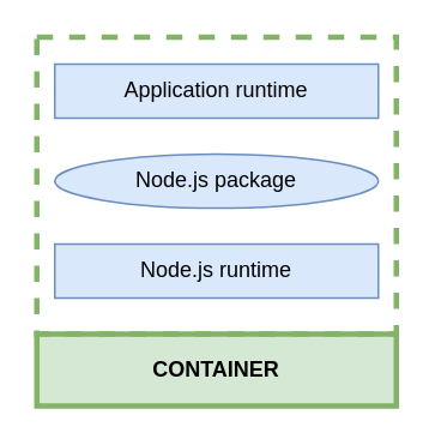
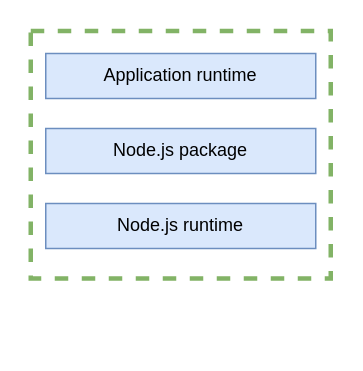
  <mxCell id="0" />
  <mxCell id="1" parent="0" />
- <mxCell id="2" value="CONTAINER" style="rounded=0;whiteSpace=wrap;html=1;fillColor=#d5e8d4;strokeColor=#82b366;fontStyle=1;strokeWidth=3;" vertex="1" parent="1"><mxGeometry x="20" y="185" width="200" height="40" as="geometry" /></mxCell>
  <mxCell id="3" value="Node.js runtime" style="rounded=0;whiteSpace=wrap;html=1;fillColor=#dae8fc;strokeColor=#6c8ebf;fontStyle=0" vertex="1" parent="1"><mxGeometry x="30" y="135" width="180" height="30" as="geometry" /></mxCell>
- <mxCell id="4" value="Node.js package" style="ellipse;whiteSpace=wrap;html=1;fillColor=#dae8fc;strokeColor=#6c8ebf;fontStyle=0;" vertex="1" parent="1"><mxGeometry x="30" y="85" width="180" height="30" as="geometry" /></mxCell>
+ <mxCell id="4" value="Node.js package" style="rounded=0;whiteSpace=wrap;html=1;fillColor=#dae8fc;strokeColor=#6c8ebf;fontStyle=0" vertex="1" parent="1"><mxGeometry x="30" y="85" width="180" height="30" as="geometry" /></mxCell>
  <mxCell id="5" value="Application runtime" style="rounded=0;whiteSpace=wrap;html=1;fillColor=#dae8fc;strokeColor=#6c8ebf;fontStyle=0" vertex="1" parent="1"><mxGeometry x="30" y="35" width="180" height="30" as="geometry" /></mxCell>
  <mxCell id="6" value="" style="rounded=0;whiteSpace=wrap;html=1;strokeColor=#82b366;fillColor=none;dashed=1;strokeWidth=3;" vertex="1" parent="1"><mxGeometry x="20" y="20" width="200" height="165" as="geometry" /></mxCell>
